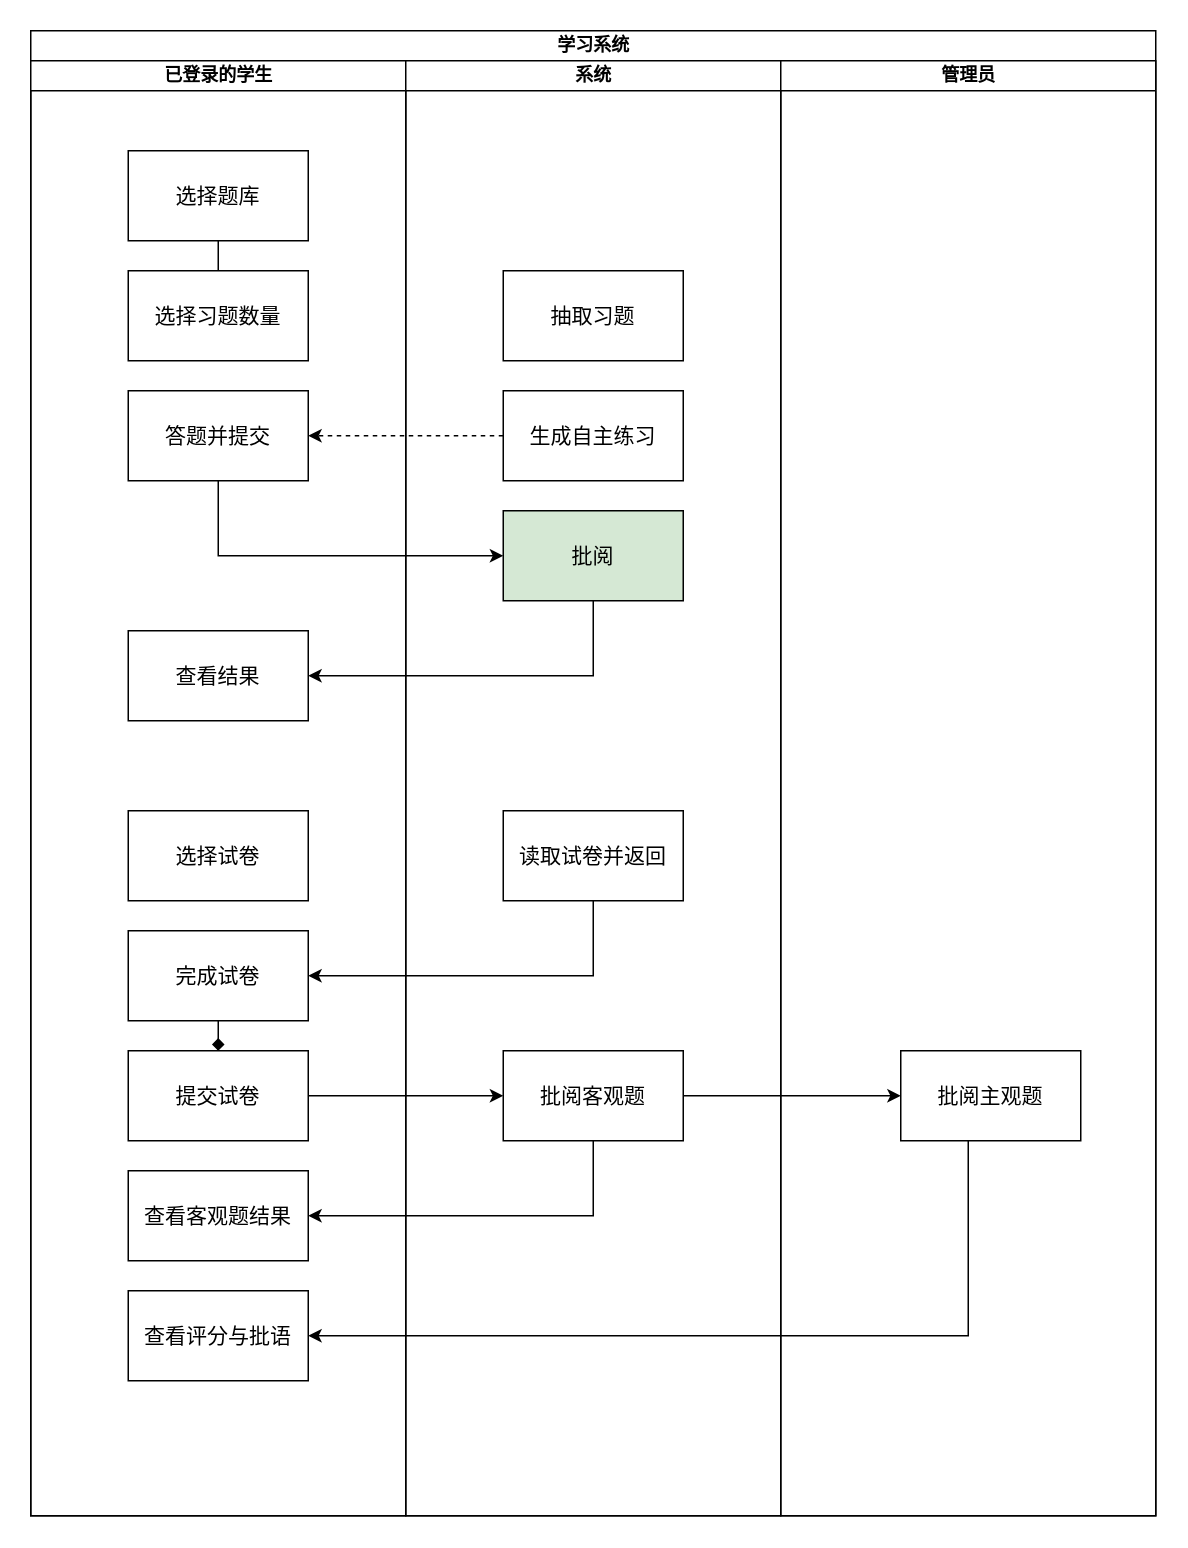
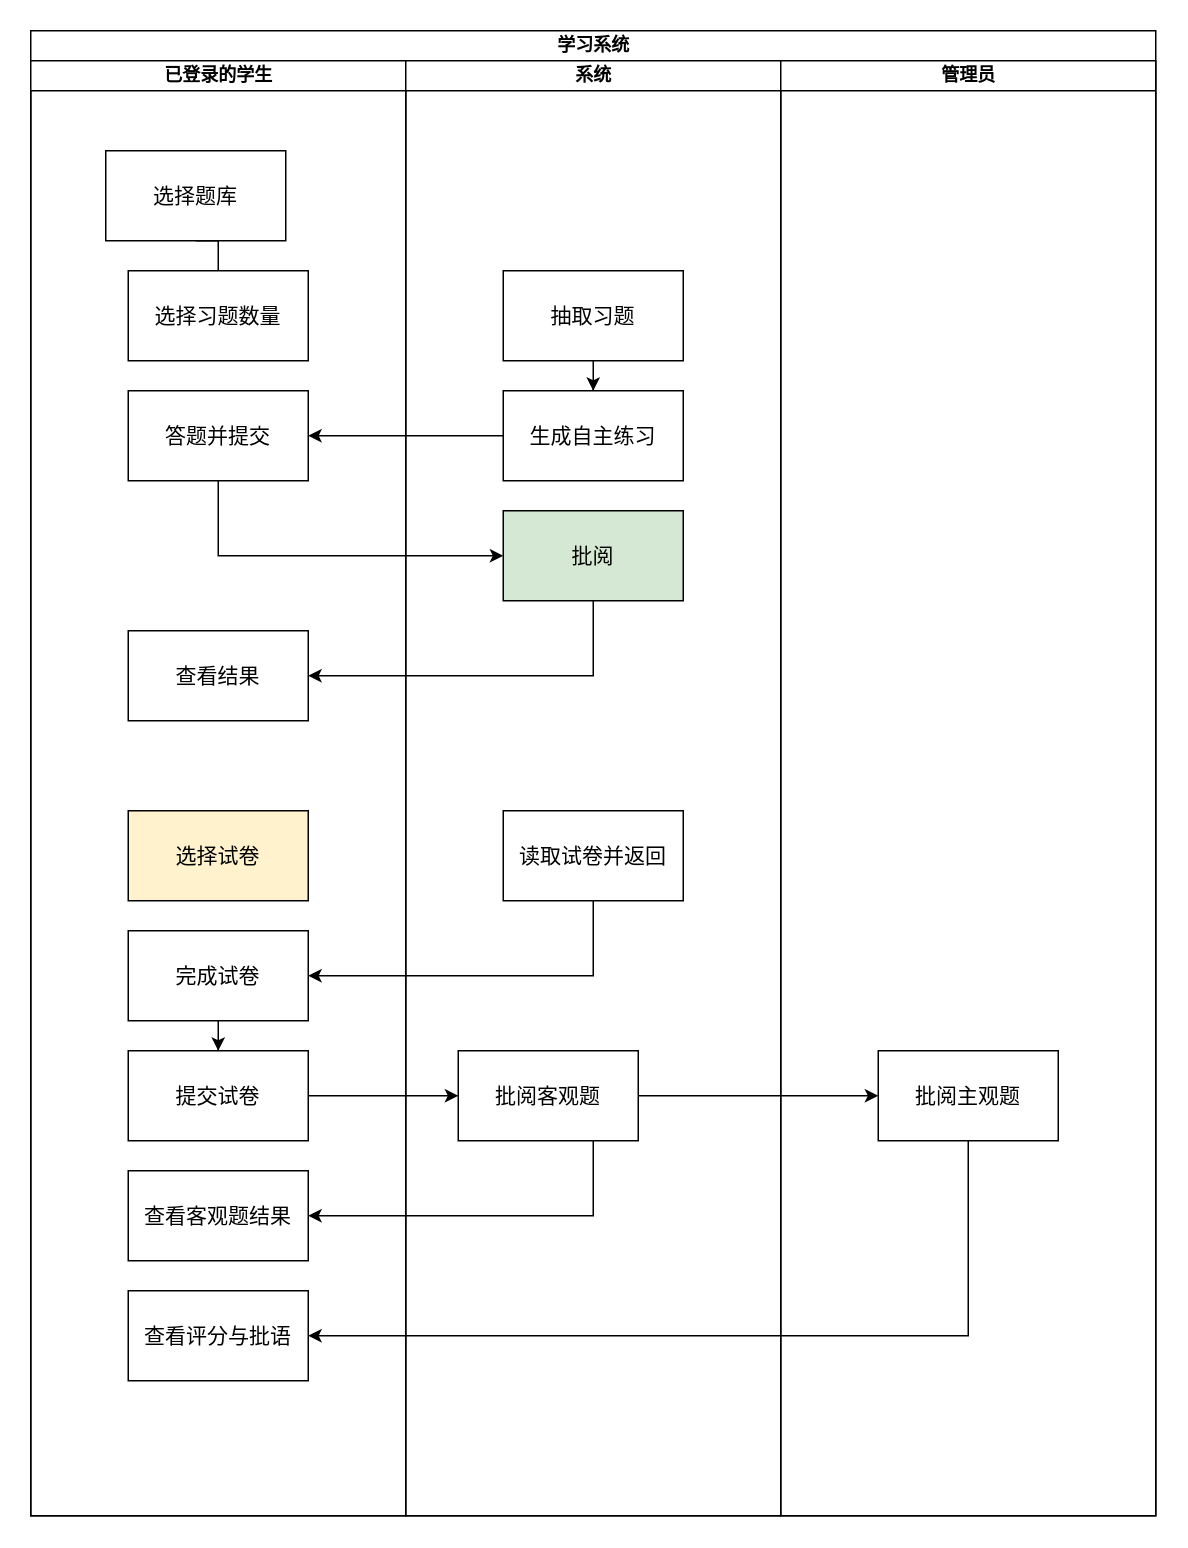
  <mxCell id="0" />
  <mxCell id="1" parent="0" />
  <mxCell id="2" value="学习系统" style="swimlane;html=1;childLayout=stackLayout;startSize=20;rounded=0;shadow=0;comic=0;labelBackgroundColor=none;strokeWidth=1;fontFamily=Verdana;fontSize=12;align=center;" parent="1" vertex="1"><mxGeometry x="20" y="20" width="750" height="990" as="geometry" /></mxCell>
  <mxCell id="3" value="已登录的学生" style="swimlane;html=1;startSize=20;" parent="2" vertex="1"><mxGeometry y="20" width="250" height="970" as="geometry" /></mxCell>
  <mxCell id="4" style="edgeStyle=orthogonalEdgeStyle;rounded=0;orthogonalLoop=1;jettySize=auto;html=1;exitX=0.5;exitY=1;exitDx=0;exitDy=0;entryX=0.5;entryY=0;entryDx=0;entryDy=0;endArrow=none;" edge="1" parent="3" source="5" target="6"><mxGeometry relative="1" as="geometry" /></mxCell>
- <mxCell id="5" value="&lt;font style=&quot;font-size: 14px&quot;&gt;选择题库&lt;/font&gt;" style="rounded=0;whiteSpace=wrap;html=1;" vertex="1" parent="3"><mxGeometry x="65" y="60" width="120" height="60" as="geometry" /></mxCell>
+ <mxCell id="5" value="&lt;font style=&quot;font-size: 14px&quot;&gt;选择题库&lt;/font&gt;" style="rounded=0;whiteSpace=wrap;html=1;" vertex="1" parent="3"><mxGeometry x="50" y="60" width="120" height="60" as="geometry" /></mxCell>
  <mxCell id="6" value="&lt;font style=&quot;font-size: 14px&quot;&gt;选择习题数量&lt;br&gt;&lt;/font&gt;" style="rounded=0;whiteSpace=wrap;html=1;" vertex="1" parent="3"><mxGeometry x="65" y="140" width="120" height="60" as="geometry" /></mxCell>
  <mxCell id="7" value="&lt;font style=&quot;font-size: 14px&quot;&gt;答题并提交&lt;/font&gt;" style="rounded=0;whiteSpace=wrap;html=1;" vertex="1" parent="3"><mxGeometry x="65" y="220" width="120" height="60" as="geometry" /></mxCell>
  <mxCell id="8" value="&lt;font style=&quot;font-size: 14px&quot;&gt;查看结果&lt;/font&gt;" style="rounded=0;whiteSpace=wrap;html=1;" vertex="1" parent="3"><mxGeometry x="65" y="380" width="120" height="60" as="geometry" /></mxCell>
- <mxCell id="9" value="&lt;font style=&quot;font-size: 14px&quot;&gt;选择试卷&lt;br&gt;&lt;/font&gt;" style="rounded=0;whiteSpace=wrap;html=1;" vertex="1" parent="3"><mxGeometry x="65" y="500" width="120" height="60" as="geometry" /></mxCell>
- <mxCell id="10" value="" style="edgeStyle=orthogonalEdgeStyle;rounded=0;orthogonalLoop=1;jettySize=auto;html=1;endArrow=diamond;" edge="1" parent="3" source="11" target="12"><mxGeometry relative="1" as="geometry" /></mxCell>
+ <mxCell id="9" value="&lt;font style=&quot;font-size: 14px&quot;&gt;选择试卷&lt;br&gt;&lt;/font&gt;" style="rounded=0;whiteSpace=wrap;html=1;fillColor=#fff2cc;" vertex="1" parent="3"><mxGeometry x="65" y="500" width="120" height="60" as="geometry" /></mxCell>
+ <mxCell id="10" value="" style="edgeStyle=orthogonalEdgeStyle;rounded=0;orthogonalLoop=1;jettySize=auto;html=1;" edge="1" parent="3" source="11" target="12"><mxGeometry relative="1" as="geometry" /></mxCell>
  <mxCell id="11" value="&lt;font style=&quot;font-size: 14px&quot;&gt;完成试卷&lt;/font&gt;" style="rounded=0;whiteSpace=wrap;html=1;" vertex="1" parent="3"><mxGeometry x="65" y="580" width="120" height="60" as="geometry" /></mxCell>
  <mxCell id="12" value="&lt;font style=&quot;font-size: 14px&quot;&gt;提交试卷&lt;/font&gt;" style="rounded=0;whiteSpace=wrap;html=1;" vertex="1" parent="3"><mxGeometry x="65" y="660" width="120" height="60" as="geometry" /></mxCell>
  <mxCell id="13" value="&lt;font style=&quot;font-size: 14px&quot;&gt;查看客观题结果&lt;/font&gt;" style="rounded=0;whiteSpace=wrap;html=1;" vertex="1" parent="3"><mxGeometry x="65" y="740" width="120" height="60" as="geometry" /></mxCell>
  <mxCell id="14" value="&lt;font style=&quot;font-size: 14px&quot;&gt;查看评分与批语&lt;/font&gt;" style="rounded=0;whiteSpace=wrap;html=1;" vertex="1" parent="3"><mxGeometry x="65" y="820" width="120" height="60" as="geometry" /></mxCell>
  <mxCell id="15" value="系统" style="swimlane;html=1;startSize=20;" parent="2" vertex="1"><mxGeometry x="250" y="20" width="250" height="970" as="geometry" /></mxCell>
+ <mxCell id="16" value="" style="edgeStyle=orthogonalEdgeStyle;rounded=0;orthogonalLoop=1;jettySize=auto;html=1;" edge="1" parent="15" source="17" target="18"><mxGeometry relative="1" as="geometry" /></mxCell>
  <mxCell id="17" value="&lt;font style=&quot;font-size: 14px&quot;&gt;抽取习题&lt;/font&gt;" style="rounded=0;whiteSpace=wrap;html=1;" vertex="1" parent="15"><mxGeometry x="65" y="140" width="120" height="60" as="geometry" /></mxCell>
  <mxCell id="18" value="&lt;font style=&quot;font-size: 14px&quot;&gt;生成自主练习&lt;br&gt;&lt;/font&gt;" style="rounded=0;whiteSpace=wrap;html=1;" vertex="1" parent="15"><mxGeometry x="65" y="220" width="120" height="60" as="geometry" /></mxCell>
  <mxCell id="19" value="&lt;font style=&quot;font-size: 14px&quot;&gt;批阅&lt;/font&gt;" style="rounded=0;whiteSpace=wrap;html=1;fillColor=#d5e8d4;" vertex="1" parent="15"><mxGeometry x="65" y="300" width="120" height="60" as="geometry" /></mxCell>
  <mxCell id="20" value="&lt;font style=&quot;font-size: 14px&quot;&gt;读取试卷并返回&lt;/font&gt;" style="rounded=0;whiteSpace=wrap;html=1;" vertex="1" parent="15"><mxGeometry x="65" y="500" width="120" height="60" as="geometry" /></mxCell>
- <mxCell id="21" value="&lt;font style=&quot;font-size: 14px&quot;&gt;批阅客观题&lt;/font&gt;" style="rounded=0;whiteSpace=wrap;html=1;" vertex="1" parent="15"><mxGeometry x="65" y="660" width="120" height="60" as="geometry" /></mxCell>
+ <mxCell id="21" value="&lt;font style=&quot;font-size: 14px&quot;&gt;批阅客观题&lt;/font&gt;" style="rounded=0;whiteSpace=wrap;html=1;" vertex="1" parent="15"><mxGeometry x="35" y="660" width="120" height="60" as="geometry" /></mxCell>
  <mxCell id="22" value="管理员" style="swimlane;html=1;startSize=20;" parent="2" vertex="1"><mxGeometry x="500" y="20" width="250" height="970" as="geometry" /></mxCell>
- <mxCell id="23" value="&lt;font style=&quot;font-size: 14px&quot;&gt;批阅主观题&lt;/font&gt;" style="rounded=0;whiteSpace=wrap;html=1;" vertex="1" parent="22"><mxGeometry x="80" y="660" width="120" height="60" as="geometry" /></mxCell>
- <mxCell id="24" value="" style="edgeStyle=orthogonalEdgeStyle;rounded=0;orthogonalLoop=1;jettySize=auto;html=1;dashed=1;" edge="1" parent="2" source="18" target="7"><mxGeometry relative="1" as="geometry" /></mxCell>
+ <mxCell id="23" value="&lt;font style=&quot;font-size: 14px&quot;&gt;批阅主观题&lt;/font&gt;" style="rounded=0;whiteSpace=wrap;html=1;" vertex="1" parent="22"><mxGeometry x="65" y="660" width="120" height="60" as="geometry" /></mxCell>
+ <mxCell id="24" value="" style="edgeStyle=orthogonalEdgeStyle;rounded=0;orthogonalLoop=1;jettySize=auto;html=1;" edge="1" parent="2" source="18" target="7"><mxGeometry relative="1" as="geometry" /></mxCell>
  <mxCell id="25" value="" style="edgeStyle=orthogonalEdgeStyle;rounded=0;orthogonalLoop=1;jettySize=auto;html=1;entryX=0;entryY=0.5;entryDx=0;entryDy=0;" edge="1" parent="2" source="7" target="19"><mxGeometry relative="1" as="geometry"><Array as="points"><mxPoint x="125" y="350" /></Array></mxGeometry></mxCell>
  <mxCell id="26" value="" style="edgeStyle=orthogonalEdgeStyle;rounded=0;orthogonalLoop=1;jettySize=auto;html=1;" edge="1" parent="2" source="19" target="8"><mxGeometry relative="1" as="geometry"><Array as="points"><mxPoint x="375" y="430" /></Array></mxGeometry></mxCell>
  <mxCell id="27" value="" style="edgeStyle=orthogonalEdgeStyle;rounded=0;orthogonalLoop=1;jettySize=auto;html=1;" edge="1" parent="2" source="20" target="11"><mxGeometry relative="1" as="geometry"><Array as="points"><mxPoint x="375" y="620" /><mxPoint x="375" y="620" /></Array></mxGeometry></mxCell>
  <mxCell id="28" value="" style="edgeStyle=orthogonalEdgeStyle;rounded=0;orthogonalLoop=1;jettySize=auto;html=1;" edge="1" parent="2" source="12" target="21"><mxGeometry relative="1" as="geometry" /></mxCell>
  <mxCell id="29" value="" style="edgeStyle=orthogonalEdgeStyle;rounded=0;orthogonalLoop=1;jettySize=auto;html=1;" edge="1" parent="2" source="21" target="13"><mxGeometry relative="1" as="geometry"><Array as="points"><mxPoint x="375" y="790" /></Array></mxGeometry></mxCell>
  <mxCell id="30" value="" style="edgeStyle=orthogonalEdgeStyle;rounded=0;orthogonalLoop=1;jettySize=auto;html=1;" edge="1" parent="2" source="21" target="23"><mxGeometry relative="1" as="geometry" /></mxCell>
  <mxCell id="31" value="" style="edgeStyle=orthogonalEdgeStyle;rounded=0;orthogonalLoop=1;jettySize=auto;html=1;" edge="1" parent="2" source="23" target="14"><mxGeometry relative="1" as="geometry"><Array as="points"><mxPoint x="625" y="870" /></Array></mxGeometry></mxCell>
